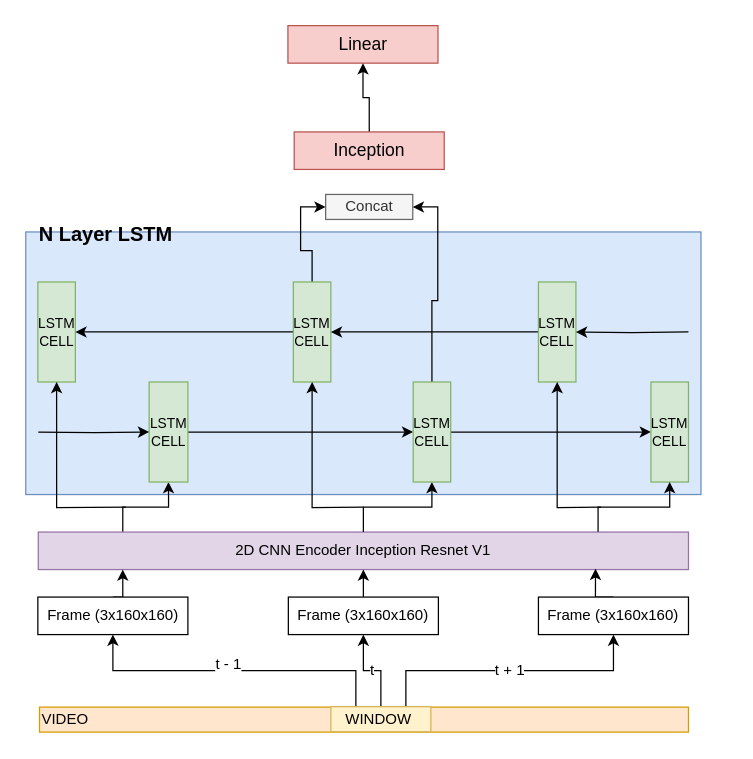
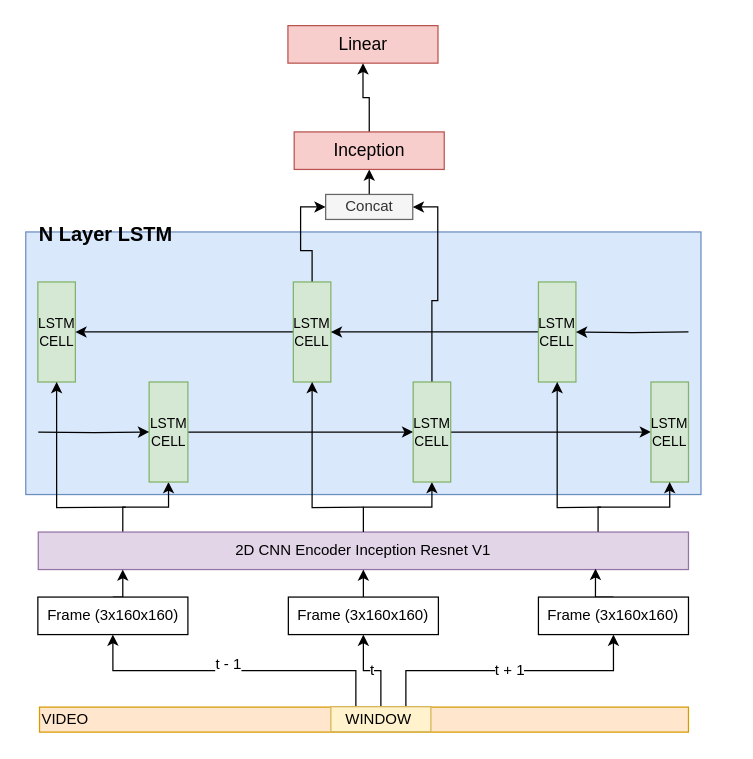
  <mxCell id="0" />
  <mxCell id="1" parent="0" />
  <mxCell id="2" value="&lt;h1&gt;&lt;b style=&quot;font-size: 12px&quot;&gt;&lt;font style=&quot;font-size: 16px&quot;&gt;&amp;nbsp; N Layer LSTM&lt;/font&gt;&lt;/b&gt;&lt;br&gt;&lt;/h1&gt;&lt;div&gt;&lt;b style=&quot;font-size: 12px&quot;&gt;&lt;font style=&quot;font-size: 16px&quot;&gt;&lt;br&gt;&lt;/font&gt;&lt;/b&gt;&lt;/div&gt;&lt;div&gt;&lt;b style=&quot;font-size: 12px&quot;&gt;&lt;font style=&quot;font-size: 16px&quot;&gt;&lt;br&gt;&lt;/font&gt;&lt;/b&gt;&lt;/div&gt;&lt;div&gt;&lt;b style=&quot;font-size: 12px&quot;&gt;&lt;font style=&quot;font-size: 16px&quot;&gt;&lt;br&gt;&lt;/font&gt;&lt;/b&gt;&lt;/div&gt;&lt;div&gt;&lt;b style=&quot;font-size: 12px&quot;&gt;&lt;font style=&quot;font-size: 16px&quot;&gt;&lt;br&gt;&lt;/font&gt;&lt;/b&gt;&lt;/div&gt;&lt;div&gt;&lt;b style=&quot;font-size: 12px&quot;&gt;&lt;font style=&quot;font-size: 16px&quot;&gt;&lt;br&gt;&lt;/font&gt;&lt;/b&gt;&lt;/div&gt;&lt;div&gt;&lt;b style=&quot;font-size: 12px&quot;&gt;&lt;font style=&quot;font-size: 16px&quot;&gt;&lt;br&gt;&lt;/font&gt;&lt;/b&gt;&lt;/div&gt;&lt;div&gt;&lt;b style=&quot;font-size: 12px&quot;&gt;&lt;font style=&quot;font-size: 16px&quot;&gt;&lt;br&gt;&lt;/font&gt;&lt;/b&gt;&lt;/div&gt;&lt;div&gt;&lt;b style=&quot;font-size: 12px&quot;&gt;&lt;font style=&quot;font-size: 16px&quot;&gt;&lt;br&gt;&lt;/font&gt;&lt;/b&gt;&lt;/div&gt;&lt;div&gt;&lt;b style=&quot;font-size: 12px&quot;&gt;&lt;font style=&quot;font-size: 16px&quot;&gt;&lt;br&gt;&lt;/font&gt;&lt;/b&gt;&lt;/div&gt;&lt;div&gt;&lt;b style=&quot;font-size: 12px&quot;&gt;&lt;font style=&quot;font-size: 16px&quot;&gt;&lt;br&gt;&lt;/font&gt;&lt;/b&gt;&lt;/div&gt;&lt;div&gt;&lt;b style=&quot;font-size: 12px&quot;&gt;&lt;font style=&quot;font-size: 16px&quot;&gt;&lt;br&gt;&lt;/font&gt;&lt;/b&gt;&lt;/div&gt;" style="rounded=0;whiteSpace=wrap;html=1;fontSize=12;fillColor=#dae8fc;strokeColor=#6c8ebf;align=left;" parent="1" vertex="1"><mxGeometry x="20" y="185" width="540" height="210" as="geometry" /></mxCell>
  <mxCell id="3" value="" style="edgeStyle=orthogonalEdgeStyle;rounded=0;orthogonalLoop=1;jettySize=auto;html=1;exitX=0.13;exitY=0.01;exitDx=0;exitDy=0;entryX=0.5;entryY=1;entryDx=0;entryDy=0;endSize=6;verticalAlign=middle;fontSize=12;exitPerimeter=0;" parent="1" edge="1" target="23" source="4"><mxGeometry relative="1" as="geometry"><mxPoint x="102.67" y="437" as="sourcePoint" /><mxPoint x="102.337" y="407.333" as="targetPoint" /></mxGeometry></mxCell>
  <mxCell id="4" value="2D CNN Encoder Inception Resnet V1" style="rounded=0;whiteSpace=wrap;html=1;fillColor=#e1d5e7;strokeColor=#9673a6;imageAspect=1;" parent="1" vertex="1"><mxGeometry x="30" y="425" width="520" height="30" as="geometry" /></mxCell>
  <mxCell id="5" style="edgeStyle=orthogonalEdgeStyle;rounded=0;orthogonalLoop=1;jettySize=auto;html=1;exitX=0.5;exitY=0;exitDx=0;exitDy=0;entryX=0.13;entryY=1;entryDx=0;entryDy=0;entryPerimeter=0;" edge="1" parent="1" source="6" target="4"><mxGeometry relative="1" as="geometry" /></mxCell>
  <mxCell id="6" value="Frame (3x160x160)" style="rounded=0;whiteSpace=wrap;html=1;" parent="1" vertex="1"><mxGeometry x="29.67" y="477" width="120" height="30" as="geometry" /></mxCell>
  <mxCell id="7" value="" style="edgeStyle=orthogonalEdgeStyle;rounded=0;orthogonalLoop=1;jettySize=auto;html=1;exitX=0.5;exitY=0;exitDx=0;exitDy=0;entryX=0.5;entryY=1;entryDx=0;entryDy=0;endSize=6;verticalAlign=middle;fontSize=12;" parent="1" source="4" target="35" edge="1"><mxGeometry relative="1" as="geometry"><mxPoint x="302.67" y="437" as="sourcePoint" /><mxPoint x="303" y="407" as="targetPoint" /></mxGeometry></mxCell>
  <mxCell id="8" style="edgeStyle=orthogonalEdgeStyle;rounded=0;orthogonalLoop=1;jettySize=auto;html=1;exitX=0.5;exitY=0;exitDx=0;exitDy=0;entryX=0.5;entryY=1;entryDx=0;entryDy=0;" edge="1" parent="1" source="9" target="4"><mxGeometry relative="1" as="geometry" /></mxCell>
  <mxCell id="9" value="Frame (3x160x160)" style="rounded=0;whiteSpace=wrap;html=1;" parent="1" vertex="1"><mxGeometry x="230" y="477" width="120" height="30" as="geometry" /></mxCell>
  <mxCell id="10" value="&lt;span style=&quot;font-size: 12px&quot;&gt;256x17x17&lt;/span&gt;" style="edgeStyle=orthogonalEdgeStyle;rounded=0;orthogonalLoop=1;jettySize=auto;html=1;exitX=0.5;exitY=0;exitDx=0;exitDy=0;entryX=0.5;entryY=1;entryDx=0;entryDy=0;" parent="1" edge="1"><mxGeometry relative="1" as="geometry"><mxPoint x="303" y="347" as="targetPoint" /></mxGeometry></mxCell>
  <mxCell id="11" style="edgeStyle=orthogonalEdgeStyle;rounded=0;orthogonalLoop=1;jettySize=auto;html=1;exitX=0.5;exitY=0;exitDx=0;exitDy=0;entryX=0.857;entryY=0.978;entryDx=0;entryDy=0;entryPerimeter=0;" edge="1" parent="1" source="12" target="4"><mxGeometry relative="1" as="geometry" /></mxCell>
  <mxCell id="12" value="Frame (3x160x160)" style="rounded=0;whiteSpace=wrap;html=1;" parent="1" vertex="1"><mxGeometry x="430" y="477" width="120" height="30" as="geometry" /></mxCell>
  <mxCell id="13" value="256x17x17" style="edgeStyle=orthogonalEdgeStyle;rounded=0;orthogonalLoop=1;jettySize=auto;html=1;exitX=0.5;exitY=0;exitDx=0;exitDy=0;entryX=0.5;entryY=1;entryDx=0;entryDy=0;endSize=6;verticalAlign=middle;fontSize=12;" parent="1" edge="1"><mxGeometry relative="1" as="geometry"><mxPoint x="579.667" y="85.333" as="targetPoint" /></mxGeometry></mxCell>
  <mxCell id="14" value="" style="edgeStyle=orthogonalEdgeStyle;rounded=0;orthogonalLoop=1;jettySize=auto;html=1;exitX=0.5;exitY=0;exitDx=0;exitDy=0;entryX=0.5;entryY=1;entryDx=0;entryDy=0;" parent="1" edge="1"><mxGeometry relative="1" as="geometry"><mxPoint x="579.667" y="145.333" as="targetPoint" /></mxGeometry></mxCell>
  <mxCell id="15" value="&lt;span style=&quot;font-size: 12px&quot;&gt;256x17x17&lt;/span&gt;" style="edgeStyle=orthogonalEdgeStyle;rounded=0;orthogonalLoop=1;jettySize=auto;html=1;exitX=0.5;exitY=0;exitDx=0;exitDy=0;entryX=0.5;entryY=1;entryDx=0;entryDy=0;" parent="1" edge="1"><mxGeometry relative="1" as="geometry"><mxPoint x="579.667" y="25.333" as="targetPoint" /></mxGeometry></mxCell>
  <mxCell id="16" value="VIDEO" style="rounded=0;whiteSpace=wrap;html=1;fontSize=12;align=left;fillColor=#ffe6cc;strokeColor=#d79b00;" parent="1" vertex="1"><mxGeometry x="31" y="565" width="519" height="20" as="geometry" /></mxCell>
  <mxCell id="17" style="edgeStyle=orthogonalEdgeStyle;rounded=0;orthogonalLoop=1;jettySize=auto;html=1;exitX=0.25;exitY=0;exitDx=0;exitDy=0;entryX=0.5;entryY=1;entryDx=0;entryDy=0;fontSize=12;" parent="1" source="21" target="6" edge="1"><mxGeometry relative="1" as="geometry" /></mxCell>
  <mxCell id="18" value="t - 1" style="text;html=1;align=center;verticalAlign=middle;resizable=0;points=[];labelBackgroundColor=#ffffff;fontSize=12;" parent="17" vertex="1" connectable="0"><mxGeometry x="0.043" y="-5" relative="1" as="geometry"><mxPoint as="offset" /></mxGeometry></mxCell>
  <mxCell id="19" value="t" style="edgeStyle=orthogonalEdgeStyle;rounded=0;orthogonalLoop=1;jettySize=auto;html=1;exitX=0.5;exitY=0;exitDx=0;exitDy=0;entryX=0.5;entryY=1;entryDx=0;entryDy=0;fontSize=12;" parent="1" source="21" target="9" edge="1"><mxGeometry relative="1" as="geometry" /></mxCell>
  <mxCell id="20" value="t + 1" style="edgeStyle=orthogonalEdgeStyle;rounded=0;orthogonalLoop=1;jettySize=auto;html=1;exitX=0.75;exitY=0;exitDx=0;exitDy=0;entryX=0.5;entryY=1;entryDx=0;entryDy=0;fontSize=12;" parent="1" source="21" target="12" edge="1"><mxGeometry relative="1" as="geometry" /></mxCell>
  <mxCell id="21" value="WINDOW&amp;nbsp;" style="rounded=0;whiteSpace=wrap;html=1;fontSize=12;fillColor=#fff2cc;strokeColor=#d6b656;" parent="1" vertex="1"><mxGeometry x="264" y="564.67" width="80" height="20" as="geometry" /></mxCell>
  <mxCell id="22" style="edgeStyle=orthogonalEdgeStyle;rounded=0;orthogonalLoop=1;jettySize=auto;html=1;exitX=1;exitY=0.5;exitDx=0;exitDy=0;entryX=0;entryY=0.5;entryDx=0;entryDy=0;" edge="1" parent="1" source="23" target="35"><mxGeometry relative="1" as="geometry" /></mxCell>
  <mxCell id="23" value="&lt;font style=&quot;font-size: 11px&quot;&gt;LSTM&lt;/font&gt;&lt;br&gt;&lt;font style=&quot;font-size: 11px&quot;&gt;CELL&lt;/font&gt;" style="rounded=0;whiteSpace=wrap;html=1;fillColor=#d5e8d4;strokeColor=#82b366;" vertex="1" parent="1"><mxGeometry x="118.67" y="305" width="31" height="80" as="geometry" /></mxCell>
  <mxCell id="24" style="edgeStyle=orthogonalEdgeStyle;rounded=0;orthogonalLoop=1;jettySize=auto;html=1;exitX=1;exitY=0.5;exitDx=0;exitDy=0;entryX=0;entryY=0.5;entryDx=0;entryDy=0;" edge="1" parent="1" source="35" target="25"><mxGeometry relative="1" as="geometry" /></mxCell>
  <mxCell id="25" value="&lt;font style=&quot;white-space: normal ; font-size: 11px&quot;&gt;LSTM&lt;/font&gt;&lt;br style=&quot;white-space: normal&quot;&gt;&lt;font style=&quot;white-space: normal ; font-size: 11px&quot;&gt;CELL&lt;/font&gt;" style="rounded=0;whiteSpace=wrap;html=1;fillColor=#d5e8d4;strokeColor=#82b366;" vertex="1" parent="1"><mxGeometry x="520" y="305" width="30" height="80" as="geometry" /></mxCell>
  <mxCell id="26" value="&lt;font style=&quot;white-space: normal ; font-size: 11px&quot;&gt;LSTM&lt;/font&gt;&lt;br style=&quot;white-space: normal&quot;&gt;&lt;font style=&quot;white-space: normal ; font-size: 11px&quot;&gt;CELL&lt;/font&gt;" style="rounded=0;whiteSpace=wrap;html=1;fillColor=#d5e8d4;strokeColor=#82b366;" vertex="1" parent="1"><mxGeometry x="29.67" y="225" width="30" height="80" as="geometry" /></mxCell>
  <mxCell id="27" value="" style="edgeStyle=orthogonalEdgeStyle;rounded=0;orthogonalLoop=1;jettySize=auto;html=1;exitX=0;exitY=0.5;exitDx=0;exitDy=0;entryX=1;entryY=0.5;entryDx=0;entryDy=0;" edge="1" parent="1" source="29" target="26"><mxGeometry relative="1" as="geometry" /></mxCell>
  <mxCell id="28" style="edgeStyle=orthogonalEdgeStyle;rounded=0;orthogonalLoop=1;jettySize=auto;html=1;exitX=0.5;exitY=0;exitDx=0;exitDy=0;entryX=0;entryY=0.5;entryDx=0;entryDy=0;" edge="1" parent="1" source="29" target="33"><mxGeometry relative="1" as="geometry" /></mxCell>
  <mxCell id="29" value="&lt;font style=&quot;white-space: normal ; font-size: 11px&quot;&gt;LSTM&lt;/font&gt;&lt;br style=&quot;white-space: normal&quot;&gt;&lt;font style=&quot;white-space: normal ; font-size: 11px&quot;&gt;CELL&lt;/font&gt;" style="rounded=0;whiteSpace=wrap;html=1;fillColor=#d5e8d4;strokeColor=#82b366;" vertex="1" parent="1"><mxGeometry x="234" y="225" width="30" height="80" as="geometry" /></mxCell>
  <mxCell id="30" value="" style="edgeStyle=orthogonalEdgeStyle;rounded=0;orthogonalLoop=1;jettySize=auto;html=1;exitX=0;exitY=0.5;exitDx=0;exitDy=0;entryX=1;entryY=0.5;entryDx=0;entryDy=0;" edge="1" parent="1" source="31" target="29"><mxGeometry relative="1" as="geometry" /></mxCell>
  <mxCell id="31" value="&lt;font style=&quot;white-space: normal ; font-size: 11px&quot;&gt;LSTM&lt;/font&gt;&lt;br style=&quot;white-space: normal&quot;&gt;&lt;font style=&quot;white-space: normal ; font-size: 11px&quot;&gt;CELL&lt;/font&gt;" style="rounded=0;whiteSpace=wrap;html=1;fillColor=#d5e8d4;strokeColor=#82b366;" vertex="1" parent="1"><mxGeometry x="430" y="225" width="30" height="80" as="geometry" /></mxCell>
+ <mxCell id="32" style="edgeStyle=orthogonalEdgeStyle;rounded=0;orthogonalLoop=1;jettySize=auto;html=1;fontSize=14;" edge="1" parent="1" source="33" target="40"><mxGeometry relative="1" as="geometry" /></mxCell>
  <mxCell id="33" value="Concat" style="rounded=0;whiteSpace=wrap;html=1;fillColor=#f5f5f5;strokeColor=#666666;fontColor=#333333;" vertex="1" parent="1"><mxGeometry x="259.83" y="155" width="69.67" height="20" as="geometry" /></mxCell>
  <mxCell id="34" style="edgeStyle=orthogonalEdgeStyle;rounded=0;orthogonalLoop=1;jettySize=auto;html=1;exitX=0.5;exitY=0;exitDx=0;exitDy=0;entryX=1;entryY=0.5;entryDx=0;entryDy=0;fontSize=14;" edge="1" parent="1" source="35" target="33"><mxGeometry relative="1" as="geometry" /></mxCell>
  <mxCell id="35" value="&lt;font style=&quot;white-space: normal ; font-size: 11px&quot;&gt;LSTM&lt;/font&gt;&lt;br style=&quot;white-space: normal&quot;&gt;&lt;font style=&quot;white-space: normal ; font-size: 11px&quot;&gt;CELL&lt;/font&gt;" style="rounded=0;whiteSpace=wrap;html=1;fillColor=#d5e8d4;strokeColor=#82b366;" vertex="1" parent="1"><mxGeometry x="329.84" y="305" width="30" height="80" as="geometry" /></mxCell>
  <mxCell id="36" style="edgeStyle=orthogonalEdgeStyle;rounded=0;orthogonalLoop=1;jettySize=auto;html=1;entryX=0;entryY=0.5;entryDx=0;entryDy=0;" edge="1" parent="1" target="23"><mxGeometry relative="1" as="geometry"><mxPoint x="30" y="345" as="sourcePoint" /><mxPoint x="339.84" y="355" as="targetPoint" /></mxGeometry></mxCell>
  <mxCell id="37" value="" style="edgeStyle=orthogonalEdgeStyle;rounded=0;orthogonalLoop=1;jettySize=auto;html=1;entryX=1;entryY=0.5;entryDx=0;entryDy=0;" edge="1" parent="1" target="31"><mxGeometry relative="1" as="geometry"><mxPoint x="550" y="265" as="sourcePoint" /><mxPoint x="128.67" y="355" as="targetPoint" /></mxGeometry></mxCell>
  <mxCell id="38" value="Linear" style="rounded=0;whiteSpace=wrap;html=1;fillColor=#f8cecc;strokeColor=#b85450;fontSize=14;" vertex="1" parent="1"><mxGeometry x="229.67" y="20" width="120" height="30" as="geometry" /></mxCell>
  <mxCell id="39" style="edgeStyle=orthogonalEdgeStyle;rounded=0;orthogonalLoop=1;jettySize=auto;html=1;fontSize=14;" edge="1" parent="1" source="40" target="38"><mxGeometry relative="1" as="geometry" /></mxCell>
  <mxCell id="40" value="Inception" style="rounded=0;whiteSpace=wrap;html=1;fillColor=#f8cecc;strokeColor=#b85450;fontSize=14;" vertex="1" parent="1"><mxGeometry x="234.67" y="105" width="120" height="30" as="geometry" /></mxCell>
  <mxCell id="41" value="" style="edgeStyle=orthogonalEdgeStyle;rounded=0;orthogonalLoop=1;jettySize=auto;html=1;exitX=0.861;exitY=-0.011;exitDx=0;exitDy=0;entryX=0.5;entryY=1;entryDx=0;entryDy=0;endSize=6;verticalAlign=middle;fontSize=12;exitPerimeter=0;" edge="1" parent="1" source="4" target="25"><mxGeometry relative="1" as="geometry"><mxPoint x="107.6" y="435.3" as="sourcePoint" /><mxPoint x="144.17" y="395" as="targetPoint" /></mxGeometry></mxCell>
  <mxCell id="42" value="" style="edgeStyle=orthogonalEdgeStyle;rounded=0;orthogonalLoop=1;jettySize=auto;html=1;entryX=0.5;entryY=1;entryDx=0;entryDy=0;endSize=6;verticalAlign=middle;fontSize=12;" edge="1" parent="1" target="31"><mxGeometry relative="1" as="geometry"><mxPoint x="480" y="405" as="sourcePoint" /><mxPoint x="545" y="395" as="targetPoint" /></mxGeometry></mxCell>
  <mxCell id="43" value="" style="edgeStyle=orthogonalEdgeStyle;rounded=0;orthogonalLoop=1;jettySize=auto;html=1;entryX=0.5;entryY=1;entryDx=0;entryDy=0;endSize=6;verticalAlign=middle;fontSize=12;" edge="1" parent="1" target="29"><mxGeometry relative="1" as="geometry"><mxPoint x="290" y="405" as="sourcePoint" /><mxPoint x="354.84" y="395" as="targetPoint" /></mxGeometry></mxCell>
  <mxCell id="44" value="" style="edgeStyle=orthogonalEdgeStyle;rounded=0;orthogonalLoop=1;jettySize=auto;html=1;entryX=0.5;entryY=1;entryDx=0;entryDy=0;endSize=6;verticalAlign=middle;fontSize=12;" edge="1" parent="1" target="26"><mxGeometry relative="1" as="geometry"><mxPoint x="100" y="405" as="sourcePoint" /><mxPoint x="144.17" y="395" as="targetPoint" /></mxGeometry></mxCell>
